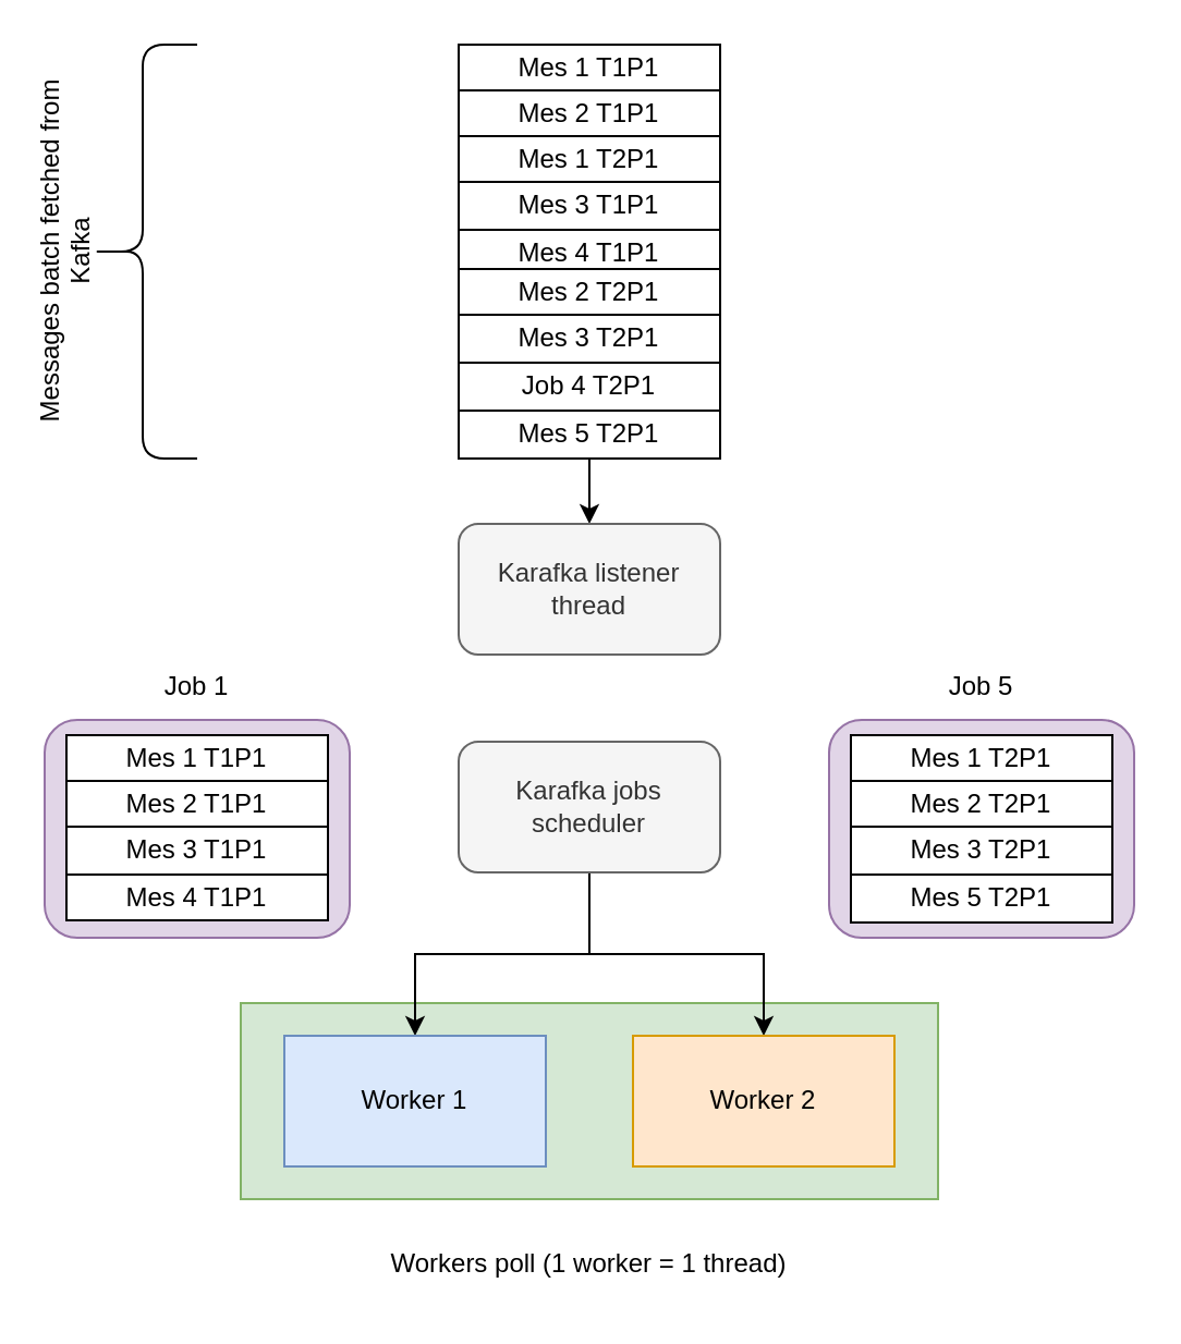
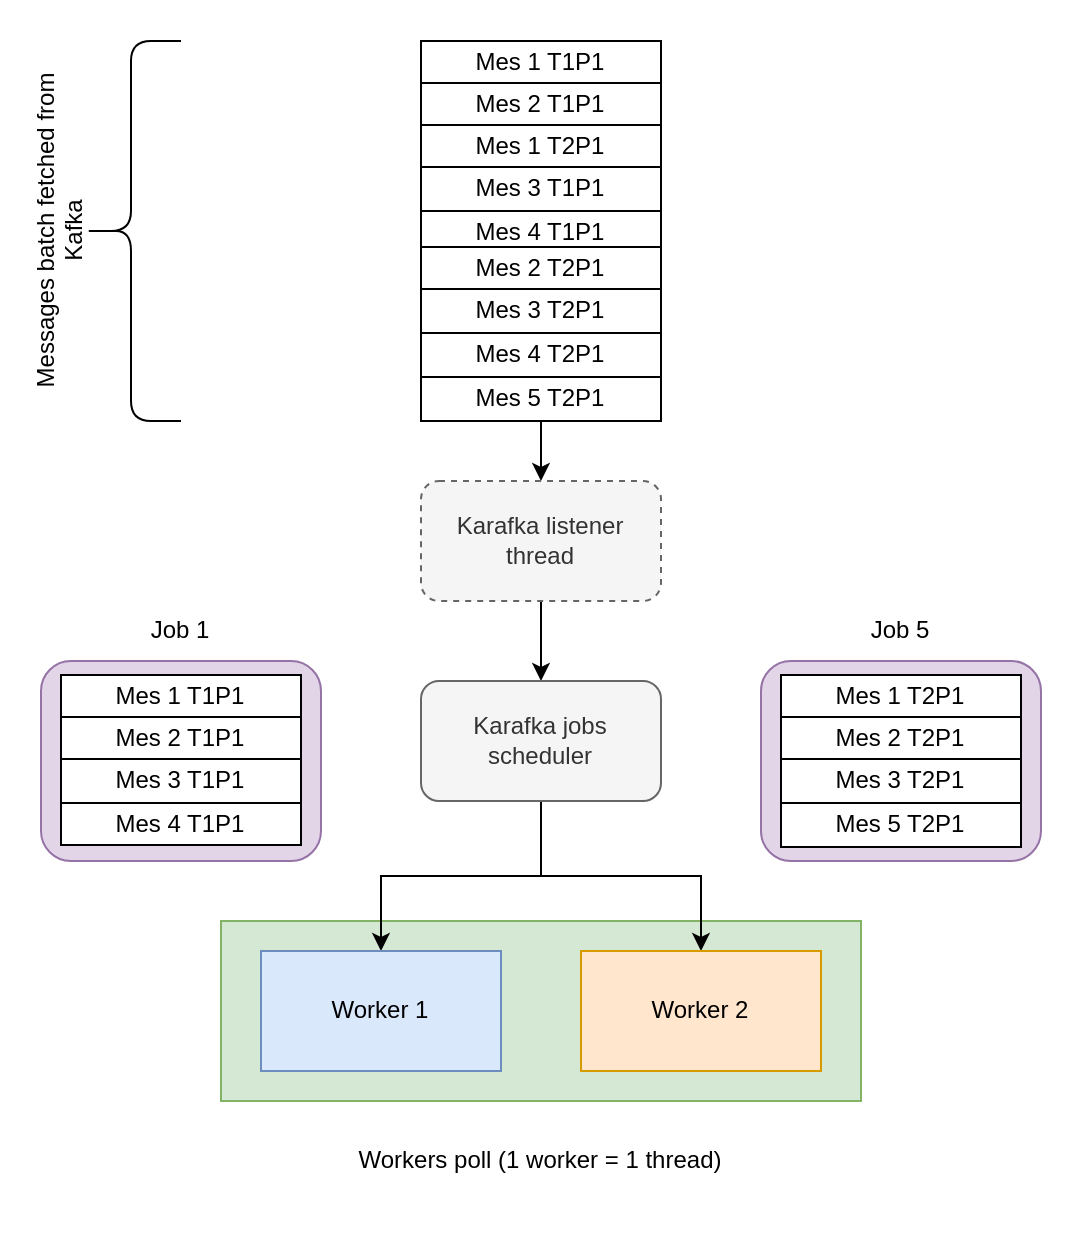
  <mxCell id="0" />
  <mxCell id="1" parent="0" />
  <mxCell id="2" value="" style="rounded=1;whiteSpace=wrap;html=1;fillColor=#e1d5e7;strokeColor=#9673a6;" vertex="1" parent="1"><mxGeometry x="380" y="330" width="140" height="100" as="geometry" /></mxCell>
  <mxCell id="3" value="" style="rounded=1;whiteSpace=wrap;html=1;fillColor=#e1d5e7;strokeColor=#9673a6;" vertex="1" parent="1"><mxGeometry x="20" y="330" width="140" height="100" as="geometry" /></mxCell>
  <mxCell id="4" value="" style="rounded=0;whiteSpace=wrap;html=1;fillColor=#d5e8d4;strokeColor=#82b366;" vertex="1" parent="1"><mxGeometry x="110" y="460" width="320" height="90" as="geometry" /></mxCell>
  <mxCell id="5" style="edgeStyle=orthogonalEdgeStyle;rounded=0;orthogonalLoop=1;jettySize=auto;html=1;entryX=0.5;entryY=0;entryDx=0;entryDy=0;" edge="1" parent="1" source="6" target="17"><mxGeometry relative="1" as="geometry" /></mxCell>
  <mxCell id="6" value="" style="rounded=0;whiteSpace=wrap;html=1;" vertex="1" parent="1"><mxGeometry x="210" y="20" width="120" height="190" as="geometry" /></mxCell>
  <mxCell id="7" value="&lt;div&gt;Mes 1 T1P1&lt;/div&gt;" style="rounded=0;whiteSpace=wrap;html=1;" vertex="1" parent="1"><mxGeometry x="210" y="20" width="120" height="21" as="geometry" /></mxCell>
  <mxCell id="8" value="Mes 2 T1P1" style="rounded=0;whiteSpace=wrap;html=1;" vertex="1" parent="1"><mxGeometry x="210" y="41" width="120" height="21" as="geometry" /></mxCell>
  <mxCell id="9" value="Mes 1 T2P1" style="rounded=0;whiteSpace=wrap;html=1;" vertex="1" parent="1"><mxGeometry x="210" y="62" width="120" height="21" as="geometry" /></mxCell>
  <mxCell id="10" value="Mes 3 T1P1" style="rounded=0;whiteSpace=wrap;html=1;" vertex="1" parent="1"><mxGeometry x="210" y="83" width="120" height="22" as="geometry" /></mxCell>
  <mxCell id="11" value="Mes 4 T1P1" style="rounded=0;whiteSpace=wrap;html=1;" vertex="1" parent="1"><mxGeometry x="210" y="105" width="120" height="21" as="geometry" /></mxCell>
  <mxCell id="12" value="Mes 2 T2P1" style="rounded=0;whiteSpace=wrap;html=1;" vertex="1" parent="1"><mxGeometry x="210" y="123" width="120" height="21" as="geometry" /></mxCell>
  <mxCell id="13" value="Mes 3 T2P1" style="rounded=0;whiteSpace=wrap;html=1;" vertex="1" parent="1"><mxGeometry x="210" y="144" width="120" height="22" as="geometry" /></mxCell>
- <mxCell id="14" value="Job 4 T2P1" style="rounded=0;whiteSpace=wrap;html=1;" vertex="1" parent="1"><mxGeometry x="210" y="166" width="120" height="22" as="geometry" /></mxCell>
+ <mxCell id="14" value="Mes 4 T2P1" style="rounded=0;whiteSpace=wrap;html=1;" vertex="1" parent="1"><mxGeometry x="210" y="166" width="120" height="22" as="geometry" /></mxCell>
  <mxCell id="15" value="Mes 5 T2P1" style="rounded=0;whiteSpace=wrap;html=1;" vertex="1" parent="1"><mxGeometry x="210" y="188" width="120" height="22" as="geometry" /></mxCell>
- <mxCell id="17" value="Karafka listener thread" style="rounded=1;whiteSpace=wrap;html=1;fillColor=#f5f5f5;fontColor=#333333;strokeColor=#666666;" vertex="1" parent="1"><mxGeometry x="210" y="240" width="120" height="60" as="geometry" /></mxCell>
+ <mxCell id="16" value="" style="edgeStyle=orthogonalEdgeStyle;rounded=0;orthogonalLoop=1;jettySize=auto;html=1;" edge="1" parent="1" source="17" target="20"><mxGeometry relative="1" as="geometry" /></mxCell>
+ <mxCell id="17" value="Karafka listener thread" style="rounded=1;whiteSpace=wrap;html=1;fillColor=#f5f5f5;fontColor=#333333;strokeColor=#666666;dashed=1;" vertex="1" parent="1"><mxGeometry x="210" y="240" width="120" height="60" as="geometry" /></mxCell>
  <mxCell id="18" style="edgeStyle=orthogonalEdgeStyle;rounded=0;orthogonalLoop=1;jettySize=auto;html=1;entryX=0.5;entryY=0;entryDx=0;entryDy=0;" edge="1" parent="1" source="20" target="23"><mxGeometry relative="1" as="geometry" /></mxCell>
  <mxCell id="19" style="edgeStyle=orthogonalEdgeStyle;rounded=0;orthogonalLoop=1;jettySize=auto;html=1;entryX=0.5;entryY=0;entryDx=0;entryDy=0;" edge="1" parent="1" source="20" target="22"><mxGeometry relative="1" as="geometry" /></mxCell>
  <mxCell id="20" value="Karafka jobs scheduler" style="rounded=1;whiteSpace=wrap;html=1;fillColor=#f5f5f5;fontColor=#333333;strokeColor=#666666;" vertex="1" parent="1"><mxGeometry x="210" y="340" width="120" height="60" as="geometry" /></mxCell>
  <mxCell id="21" value="Messages batch fetched from Kafka&lt;br&gt;&lt;br&gt;&lt;div&gt;&lt;br&gt;&lt;/div&gt;&lt;div&gt;&lt;br&gt;&lt;/div&gt;" style="shape=curlyBracket;whiteSpace=wrap;html=1;rounded=1;horizontal=0;size=0.5;verticalAlign=bottom;" vertex="1" parent="1"><mxGeometry x="40" y="20" width="50" height="190" as="geometry" /></mxCell>
  <mxCell id="22" value="Worker 1" style="rounded=0;whiteSpace=wrap;html=1;fillColor=#dae8fc;strokeColor=#6c8ebf;" vertex="1" parent="1"><mxGeometry x="130" y="475" width="120" height="60" as="geometry" /></mxCell>
  <mxCell id="23" value="Worker 2" style="rounded=0;whiteSpace=wrap;html=1;fillColor=#ffe6cc;strokeColor=#d79b00;" vertex="1" parent="1"><mxGeometry x="290" y="475" width="120" height="60" as="geometry" /></mxCell>
  <mxCell id="24" value="&lt;div&gt;Mes 1 T1P1&lt;/div&gt;" style="rounded=0;whiteSpace=wrap;html=1;" vertex="1" parent="1"><mxGeometry x="30" y="337" width="120" height="21" as="geometry" /></mxCell>
  <mxCell id="25" value="Mes 2 T1P1" style="rounded=0;whiteSpace=wrap;html=1;" vertex="1" parent="1"><mxGeometry x="30" y="358" width="120" height="21" as="geometry" /></mxCell>
  <mxCell id="26" value="Mes 3 T1P1" style="rounded=0;whiteSpace=wrap;html=1;" vertex="1" parent="1"><mxGeometry x="30" y="379" width="120" height="22" as="geometry" /></mxCell>
  <mxCell id="27" value="Mes 4 T1P1" style="rounded=0;whiteSpace=wrap;html=1;" vertex="1" parent="1"><mxGeometry x="30" y="401" width="120" height="21" as="geometry" /></mxCell>
  <mxCell id="28" value="Mes 1 T2P1" style="rounded=0;whiteSpace=wrap;html=1;" vertex="1" parent="1"><mxGeometry x="390" y="337" width="120" height="21" as="geometry" /></mxCell>
  <mxCell id="29" value="Mes 2 T2P1" style="rounded=0;whiteSpace=wrap;html=1;" vertex="1" parent="1"><mxGeometry x="390" y="358" width="120" height="21" as="geometry" /></mxCell>
  <mxCell id="30" value="Mes 3 T2P1" style="rounded=0;whiteSpace=wrap;html=1;" vertex="1" parent="1"><mxGeometry x="390" y="379" width="120" height="22" as="geometry" /></mxCell>
  <mxCell id="31" value="Mes 5 T2P1" style="rounded=0;whiteSpace=wrap;html=1;" vertex="1" parent="1"><mxGeometry x="390" y="401" width="120" height="22" as="geometry" /></mxCell>
  <mxCell id="32" value="Job 1" style="text;html=1;strokeColor=none;fillColor=none;align=center;verticalAlign=middle;whiteSpace=wrap;rounded=0;" vertex="1" parent="1"><mxGeometry x="60" y="300" width="60" height="30" as="geometry" /></mxCell>
  <mxCell id="33" value="Job 5" style="text;html=1;strokeColor=none;fillColor=none;align=center;verticalAlign=middle;whiteSpace=wrap;rounded=0;" vertex="1" parent="1"><mxGeometry x="420" y="300" width="60" height="30" as="geometry" /></mxCell>
  <mxCell id="34" value="Workers poll (1 worker = 1 thread)" style="text;html=1;strokeColor=none;fillColor=none;align=center;verticalAlign=middle;whiteSpace=wrap;rounded=0;" vertex="1" parent="1"><mxGeometry x="110" y="565" width="320" height="30" as="geometry" /></mxCell>
